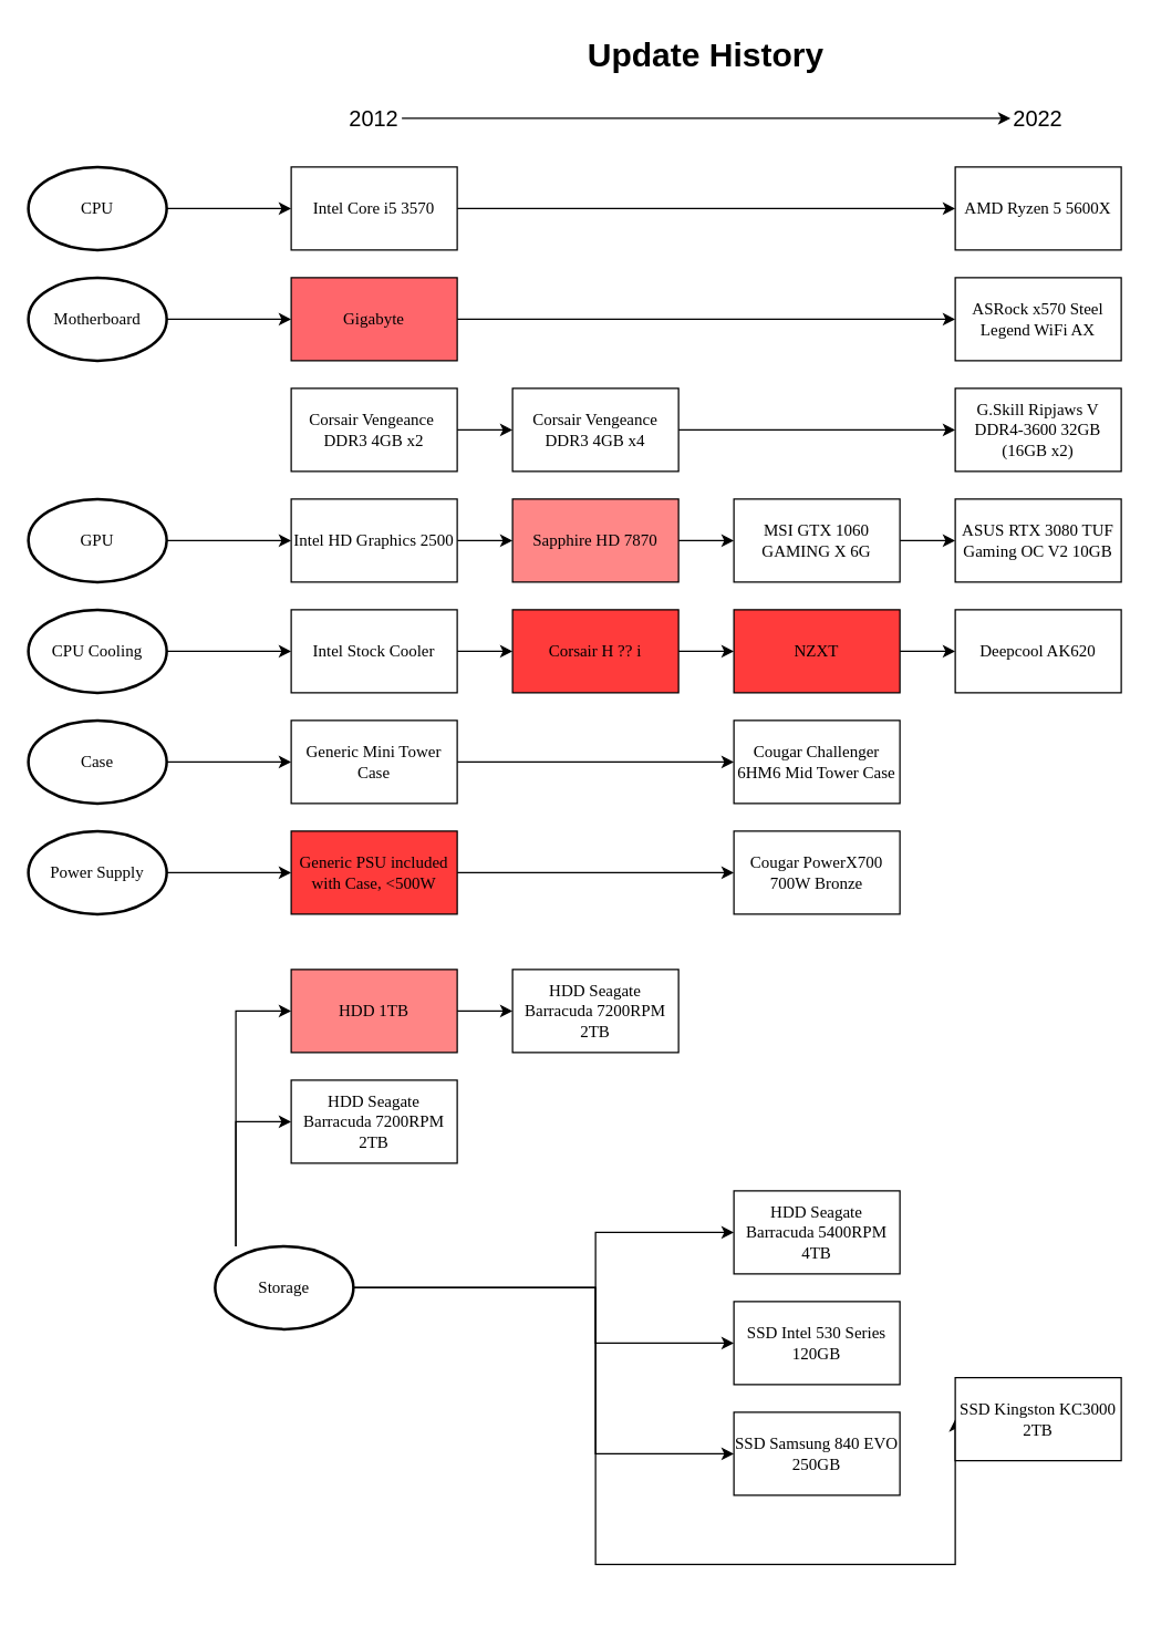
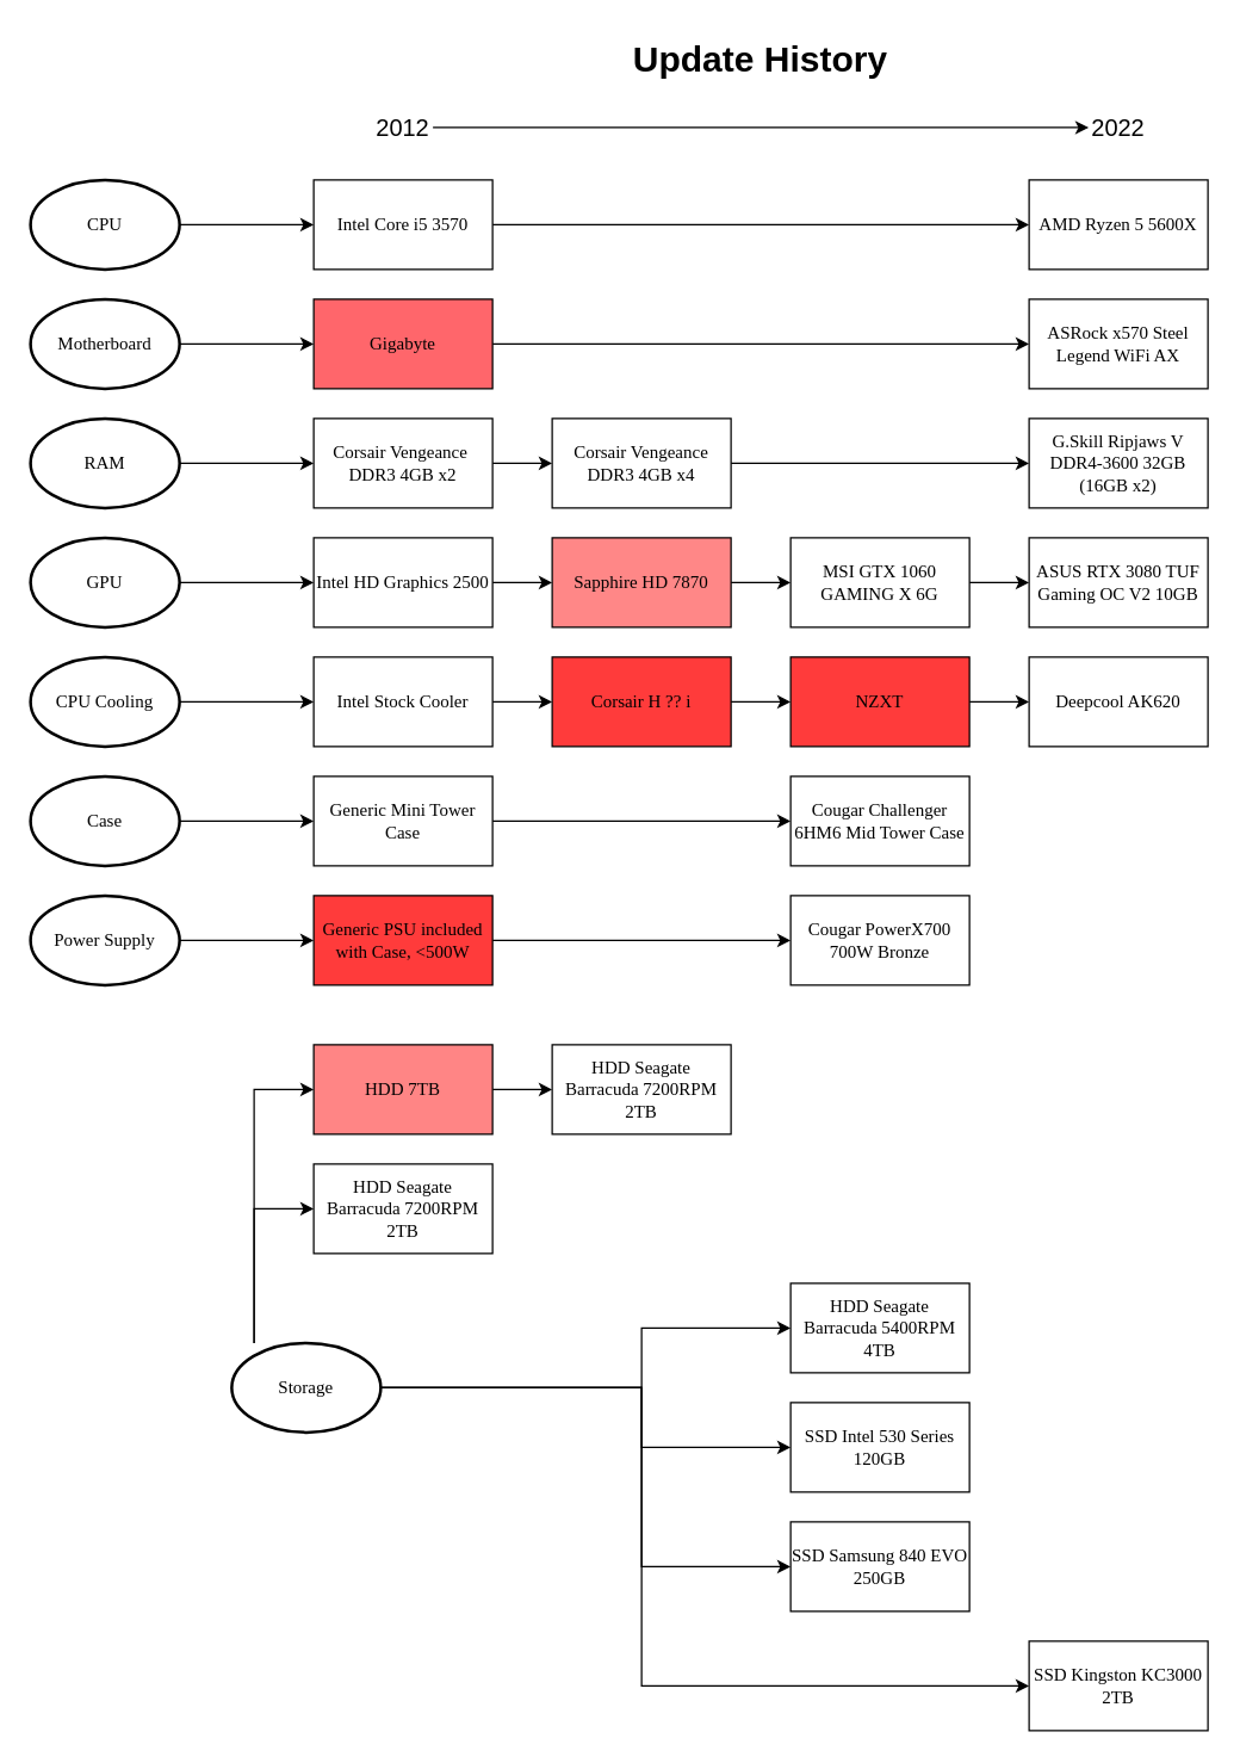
  <mxCell id="0" />
  <mxCell id="1" parent="0" />
  <mxCell id="2" value="CPU" style="strokeWidth=2;html=1;shape=mxgraph.flowchart.start_1;whiteSpace=wrap;fontFamily=Verdana;" vertex="1" parent="1"><mxGeometry x="20" y="120" width="100" height="60" as="geometry" /></mxCell>
  <mxCell id="3" value="" style="edgeStyle=orthogonalEdgeStyle;rounded=0;orthogonalLoop=1;jettySize=auto;html=1;strokeWidth=1;fontFamily=Verdana;" edge="1" parent="1" source="4" target="40"><mxGeometry relative="1" as="geometry" /></mxCell>
  <mxCell id="4" value="Intel Core i5 3570" style="rounded=0;whiteSpace=wrap;html=1;strokeWidth=1;fontFamily=Verdana;" vertex="1" parent="1"><mxGeometry x="210" y="120" width="120" height="60" as="geometry" /></mxCell>
  <mxCell id="5" value="" style="endArrow=classic;html=1;rounded=0;exitX=1;exitY=0.5;exitDx=0;exitDy=0;exitPerimeter=0;entryX=0;entryY=0.5;entryDx=0;entryDy=0;fontFamily=Verdana;" edge="1" parent="1" source="2" target="4"><mxGeometry width="50" height="50" relative="1" as="geometry"><mxPoint x="420" y="360" as="sourcePoint" /><mxPoint x="470" y="310" as="targetPoint" /></mxGeometry></mxCell>
  <mxCell id="6" value="Motherboard" style="strokeWidth=2;html=1;shape=mxgraph.flowchart.start_1;whiteSpace=wrap;fontFamily=Verdana;" vertex="1" parent="1"><mxGeometry x="20" y="200" width="100" height="60" as="geometry" /></mxCell>
  <mxCell id="7" value="" style="edgeStyle=orthogonalEdgeStyle;rounded=0;orthogonalLoop=1;jettySize=auto;html=1;strokeWidth=1;fontFamily=Verdana;" edge="1" parent="1" source="8" target="39"><mxGeometry relative="1" as="geometry" /></mxCell>
  <mxCell id="8" value="Gigabyte" style="rounded=0;whiteSpace=wrap;html=1;strokeWidth=1;fontFamily=Verdana;labelBackgroundColor=none;fillColor=#FF666B;" vertex="1" parent="1"><mxGeometry x="210" y="200" width="120" height="60" as="geometry" /></mxCell>
  <mxCell id="9" value="" style="endArrow=classic;html=1;rounded=0;exitX=1;exitY=0.5;exitDx=0;exitDy=0;exitPerimeter=0;entryX=0;entryY=0.5;entryDx=0;entryDy=0;fontFamily=Verdana;" edge="1" parent="1" source="6" target="8"><mxGeometry width="50" height="50" relative="1" as="geometry"><mxPoint x="420" y="440" as="sourcePoint" /><mxPoint x="470" y="390" as="targetPoint" /></mxGeometry></mxCell>
+ <mxCell id="10" value="RAM" style="strokeWidth=2;html=1;shape=mxgraph.flowchart.start_1;whiteSpace=wrap;fontFamily=Verdana;" vertex="1" parent="1"><mxGeometry x="20" y="280" width="100" height="60" as="geometry" /></mxCell>
  <mxCell id="11" value="" style="edgeStyle=orthogonalEdgeStyle;rounded=0;orthogonalLoop=1;jettySize=auto;html=1;strokeWidth=1;fontFamily=Verdana;" edge="1" parent="1" source="12" target="42"><mxGeometry relative="1" as="geometry" /></mxCell>
  <mxCell id="12" value="Corsair Vengeance&amp;nbsp; DDR3 4GB x2" style="rounded=0;whiteSpace=wrap;html=1;strokeWidth=1;fontFamily=Verdana;" vertex="1" parent="1"><mxGeometry x="210" y="280" width="120" height="60" as="geometry" /></mxCell>
+ <mxCell id="13" value="" style="endArrow=classic;html=1;rounded=0;exitX=1;exitY=0.5;exitDx=0;exitDy=0;exitPerimeter=0;entryX=0;entryY=0.5;entryDx=0;entryDy=0;fontFamily=Verdana;" edge="1" parent="1" source="10" target="12"><mxGeometry width="50" height="50" relative="1" as="geometry"><mxPoint x="420" y="520" as="sourcePoint" /><mxPoint x="470" y="470" as="targetPoint" /></mxGeometry></mxCell>
  <mxCell id="14" value="GPU" style="strokeWidth=2;html=1;shape=mxgraph.flowchart.start_1;whiteSpace=wrap;fontFamily=Verdana;" vertex="1" parent="1"><mxGeometry x="20" y="360" width="100" height="60" as="geometry" /></mxCell>
  <mxCell id="15" value="" style="edgeStyle=orthogonalEdgeStyle;rounded=0;orthogonalLoop=1;jettySize=auto;html=1;exitX=1;exitY=0.5;exitDx=0;exitDy=0;strokeWidth=1;fontFamily=Verdana;" edge="1" parent="1" source="59" target="45"><mxGeometry relative="1" as="geometry"><mxPoint x="580" y="390" as="sourcePoint" /></mxGeometry></mxCell>
  <mxCell id="16" style="edgeStyle=orthogonalEdgeStyle;rounded=0;orthogonalLoop=1;jettySize=auto;html=1;entryX=0;entryY=0.5;entryDx=0;entryDy=0;strokeWidth=1;fontFamily=Verdana;" edge="1" parent="1" source="17" target="59"><mxGeometry relative="1" as="geometry" /></mxCell>
  <mxCell id="17" value="Intel HD Graphics 2500" style="rounded=0;whiteSpace=wrap;html=1;strokeWidth=1;fontFamily=Verdana;" vertex="1" parent="1"><mxGeometry x="210" y="360" width="120" height="60" as="geometry" /></mxCell>
  <mxCell id="18" value="" style="endArrow=classic;html=1;rounded=0;exitX=1;exitY=0.5;exitDx=0;exitDy=0;exitPerimeter=0;entryX=0;entryY=0.5;entryDx=0;entryDy=0;fontFamily=Verdana;" edge="1" parent="1" source="14" target="17"><mxGeometry width="50" height="50" relative="1" as="geometry"><mxPoint x="420" y="600" as="sourcePoint" /><mxPoint x="470" y="550" as="targetPoint" /></mxGeometry></mxCell>
  <mxCell id="19" style="edgeStyle=orthogonalEdgeStyle;rounded=0;orthogonalLoop=1;jettySize=auto;html=1;entryX=0;entryY=0.5;entryDx=0;entryDy=0;" edge="1" parent="1" source="25" target="60"><mxGeometry relative="1" as="geometry"><Array as="points"><mxPoint x="430" y="930" /><mxPoint x="430" y="890" /></Array></mxGeometry></mxCell>
  <mxCell id="20" style="edgeStyle=orthogonalEdgeStyle;rounded=0;orthogonalLoop=1;jettySize=auto;html=1;entryX=0;entryY=0.5;entryDx=0;entryDy=0;" edge="1" parent="1" source="25" target="57"><mxGeometry relative="1" as="geometry"><Array as="points"><mxPoint x="430" y="930" /><mxPoint x="430" y="970" /></Array></mxGeometry></mxCell>
  <mxCell id="21" style="edgeStyle=orthogonalEdgeStyle;rounded=0;orthogonalLoop=1;jettySize=auto;html=1;entryX=0;entryY=0.5;entryDx=0;entryDy=0;" edge="1" parent="1" source="25" target="56"><mxGeometry relative="1" as="geometry"><Array as="points"><mxPoint x="430" y="930" /><mxPoint x="430" y="1050" /></Array></mxGeometry></mxCell>
  <mxCell id="22" style="edgeStyle=orthogonalEdgeStyle;rounded=0;orthogonalLoop=1;jettySize=auto;html=1;entryX=0;entryY=0.5;entryDx=0;entryDy=0;" edge="1" parent="1" source="25" target="26"><mxGeometry relative="1" as="geometry"><Array as="points"><mxPoint x="170" y="930" /><mxPoint x="170" y="810" /></Array></mxGeometry></mxCell>
  <mxCell id="23" style="edgeStyle=orthogonalEdgeStyle;rounded=0;orthogonalLoop=1;jettySize=auto;html=1;entryX=0;entryY=0.5;entryDx=0;entryDy=0;" edge="1" parent="1" source="25" target="55"><mxGeometry relative="1" as="geometry"><Array as="points"><mxPoint x="170" y="930" /><mxPoint x="170" y="730" /></Array></mxGeometry></mxCell>
  <mxCell id="24" style="edgeStyle=orthogonalEdgeStyle;rounded=0;orthogonalLoop=1;jettySize=auto;html=1;entryX=0;entryY=0.5;entryDx=0;entryDy=0;" edge="1" parent="1" source="25" target="61"><mxGeometry relative="1" as="geometry"><Array as="points"><mxPoint x="430" y="930" /><mxPoint x="430" y="1130" /></Array></mxGeometry></mxCell>
  <mxCell id="25" value="Storage" style="strokeWidth=2;html=1;shape=mxgraph.flowchart.start_1;whiteSpace=wrap;fontFamily=Verdana;" vertex="1" parent="1"><mxGeometry x="155" y="900" width="100" height="60" as="geometry" /></mxCell>
  <mxCell id="26" value="HDD Seagate Barracuda 7200RPM 2TB" style="rounded=0;whiteSpace=wrap;html=1;strokeWidth=1;fontFamily=Verdana;fillColor=#FFFFFF;" vertex="1" parent="1"><mxGeometry x="210" y="780" width="120" height="60" as="geometry" /></mxCell>
  <mxCell id="27" value="Case" style="strokeWidth=2;html=1;shape=mxgraph.flowchart.start_1;whiteSpace=wrap;fontFamily=Verdana;" vertex="1" parent="1"><mxGeometry x="20" y="520" width="100" height="60" as="geometry" /></mxCell>
  <mxCell id="28" value="" style="edgeStyle=orthogonalEdgeStyle;rounded=0;orthogonalLoop=1;jettySize=auto;html=1;strokeWidth=1;fontFamily=Verdana;" edge="1" parent="1" source="29" target="47"><mxGeometry relative="1" as="geometry" /></mxCell>
  <mxCell id="29" value="Generic Mini Tower Case" style="rounded=0;whiteSpace=wrap;html=1;strokeWidth=1;fontFamily=Verdana;" vertex="1" parent="1"><mxGeometry x="210" y="520" width="120" height="60" as="geometry" /></mxCell>
  <mxCell id="30" value="" style="endArrow=classic;html=1;rounded=0;exitX=1;exitY=0.5;exitDx=0;exitDy=0;exitPerimeter=0;entryX=0;entryY=0.5;entryDx=0;entryDy=0;fontFamily=Verdana;" edge="1" parent="1" source="27" target="29"><mxGeometry width="50" height="50" relative="1" as="geometry"><mxPoint x="420" y="760" as="sourcePoint" /><mxPoint x="470" y="710" as="targetPoint" /></mxGeometry></mxCell>
  <mxCell id="31" value="CPU Cooling" style="strokeWidth=2;html=1;shape=mxgraph.flowchart.start_1;whiteSpace=wrap;fontFamily=Verdana;" vertex="1" parent="1"><mxGeometry x="20" y="440" width="100" height="60" as="geometry" /></mxCell>
  <mxCell id="32" value="" style="edgeStyle=orthogonalEdgeStyle;rounded=0;orthogonalLoop=1;jettySize=auto;html=1;strokeWidth=1;fontFamily=Verdana;" edge="1" parent="1" source="33" target="49"><mxGeometry relative="1" as="geometry" /></mxCell>
  <mxCell id="33" value="Intel Stock Cooler" style="rounded=0;whiteSpace=wrap;html=1;strokeWidth=1;fontFamily=Verdana;" vertex="1" parent="1"><mxGeometry x="210" y="440" width="120" height="60" as="geometry" /></mxCell>
  <mxCell id="34" value="" style="endArrow=classic;html=1;rounded=0;exitX=1;exitY=0.5;exitDx=0;exitDy=0;exitPerimeter=0;entryX=0;entryY=0.5;entryDx=0;entryDy=0;fontFamily=Verdana;" edge="1" parent="1" source="31" target="33"><mxGeometry width="50" height="50" relative="1" as="geometry"><mxPoint x="420" y="680" as="sourcePoint" /><mxPoint x="470" y="630" as="targetPoint" /></mxGeometry></mxCell>
  <mxCell id="35" value="Power Supply" style="strokeWidth=2;html=1;shape=mxgraph.flowchart.start_1;whiteSpace=wrap;fontFamily=Verdana;" vertex="1" parent="1"><mxGeometry x="20" y="600" width="100" height="60" as="geometry" /></mxCell>
  <mxCell id="36" value="" style="edgeStyle=orthogonalEdgeStyle;rounded=0;orthogonalLoop=1;jettySize=auto;html=1;strokeWidth=1;fontFamily=Verdana;" edge="1" parent="1" source="37" target="53"><mxGeometry relative="1" as="geometry" /></mxCell>
  <mxCell id="37" value="Generic PSU included with Case, &amp;lt;500W" style="rounded=0;whiteSpace=wrap;html=1;strokeWidth=1;fontFamily=Verdana;fillColor=#FF3B3B;" vertex="1" parent="1"><mxGeometry x="210" y="600" width="120" height="60" as="geometry" /></mxCell>
  <mxCell id="38" value="" style="endArrow=classic;html=1;rounded=0;exitX=1;exitY=0.5;exitDx=0;exitDy=0;exitPerimeter=0;entryX=0;entryY=0.5;entryDx=0;entryDy=0;fontFamily=Verdana;" edge="1" parent="1" source="35" target="37"><mxGeometry width="50" height="50" relative="1" as="geometry"><mxPoint x="420" y="840" as="sourcePoint" /><mxPoint x="470" y="790" as="targetPoint" /></mxGeometry></mxCell>
  <mxCell id="39" value="ASRock x570 Steel Legend WiFi AX" style="rounded=0;whiteSpace=wrap;html=1;strokeWidth=1;fontFamily=Verdana;" vertex="1" parent="1"><mxGeometry x="690" y="200" width="120" height="60" as="geometry" /></mxCell>
  <mxCell id="40" value="AMD Ryzen 5 5600X" style="rounded=0;whiteSpace=wrap;html=1;strokeWidth=1;fontFamily=Verdana;" vertex="1" parent="1"><mxGeometry x="690" y="120" width="120" height="60" as="geometry" /></mxCell>
  <mxCell id="41" value="" style="edgeStyle=orthogonalEdgeStyle;rounded=0;orthogonalLoop=1;jettySize=auto;html=1;strokeWidth=1;fontFamily=Verdana;" edge="1" parent="1" source="42" target="43"><mxGeometry relative="1" as="geometry" /></mxCell>
  <mxCell id="42" value="Corsair Vengeance DDR3 4GB x4" style="rounded=0;whiteSpace=wrap;html=1;strokeWidth=1;fontFamily=Verdana;" vertex="1" parent="1"><mxGeometry x="370" y="280" width="120" height="60" as="geometry" /></mxCell>
  <mxCell id="43" value="G.Skill Ripjaws V DDR4-3600 32GB (16GB x2)" style="rounded=0;whiteSpace=wrap;html=1;strokeWidth=1;fontFamily=Verdana;" vertex="1" parent="1"><mxGeometry x="690" y="280" width="120" height="60" as="geometry" /></mxCell>
  <mxCell id="44" value="" style="edgeStyle=orthogonalEdgeStyle;rounded=0;orthogonalLoop=1;jettySize=auto;html=1;strokeWidth=1;fontFamily=Verdana;" edge="1" parent="1" source="45" target="46"><mxGeometry relative="1" as="geometry" /></mxCell>
  <mxCell id="45" value="MSI GTX 1060 GAMING X 6G" style="rounded=0;whiteSpace=wrap;html=1;strokeWidth=1;fontFamily=Verdana;" vertex="1" parent="1"><mxGeometry x="530" y="360" width="120" height="60" as="geometry" /></mxCell>
  <mxCell id="46" value="ASUS RTX 3080 TUF Gaming OC V2 10GB" style="rounded=0;whiteSpace=wrap;html=1;strokeWidth=1;fontFamily=Verdana;" vertex="1" parent="1"><mxGeometry x="690" y="360" width="120" height="60" as="geometry" /></mxCell>
  <mxCell id="47" value="Cougar Challenger 6HM6 Mid Tower Case" style="rounded=0;whiteSpace=wrap;html=1;strokeWidth=1;fontFamily=Verdana;" vertex="1" parent="1"><mxGeometry x="530" y="520" width="120" height="60" as="geometry" /></mxCell>
  <mxCell id="48" value="" style="edgeStyle=orthogonalEdgeStyle;rounded=0;orthogonalLoop=1;jettySize=auto;html=1;strokeWidth=1;fontFamily=Verdana;" edge="1" parent="1" source="49" target="51"><mxGeometry relative="1" as="geometry" /></mxCell>
  <mxCell id="49" value="Corsair H ?? i" style="rounded=0;whiteSpace=wrap;html=1;strokeWidth=1;fontFamily=Verdana;fillColor=#FF3B3B;" vertex="1" parent="1"><mxGeometry x="370" y="440" width="120" height="60" as="geometry" /></mxCell>
  <mxCell id="50" value="" style="edgeStyle=orthogonalEdgeStyle;rounded=0;orthogonalLoop=1;jettySize=auto;html=1;strokeWidth=1;fontFamily=Verdana;" edge="1" parent="1" source="51" target="52"><mxGeometry relative="1" as="geometry" /></mxCell>
  <mxCell id="51" value="NZXT" style="rounded=0;whiteSpace=wrap;html=1;strokeWidth=1;fontFamily=Verdana;fillColor=#FF3B3B;" vertex="1" parent="1"><mxGeometry x="530" y="440" width="120" height="60" as="geometry" /></mxCell>
  <mxCell id="52" value="Deepcool AK620" style="rounded=0;whiteSpace=wrap;html=1;strokeWidth=1;fontFamily=Verdana;" vertex="1" parent="1"><mxGeometry x="690" y="440" width="120" height="60" as="geometry" /></mxCell>
  <mxCell id="53" value="Cougar PowerX700 700W Bronze" style="rounded=0;whiteSpace=wrap;html=1;strokeWidth=1;fontFamily=Verdana;" vertex="1" parent="1"><mxGeometry x="530" y="600" width="120" height="60" as="geometry" /></mxCell>
  <mxCell id="54" style="edgeStyle=orthogonalEdgeStyle;rounded=0;orthogonalLoop=1;jettySize=auto;html=1;entryX=0;entryY=0.5;entryDx=0;entryDy=0;" edge="1" parent="1" source="55" target="58"><mxGeometry relative="1" as="geometry" /></mxCell>
- <mxCell id="55" value="&lt;div&gt;HDD 1TB&lt;/div&gt;" style="whiteSpace=wrap;html=1;strokeWidth=1;fontFamily=Verdana;fillColor=#FF8585;" vertex="1" parent="1"><mxGeometry x="210" y="700" width="120" height="60" as="geometry" /></mxCell>
+ <mxCell id="55" value="&lt;div&gt;HDD 7TB&lt;/div&gt;" style="whiteSpace=wrap;html=1;strokeWidth=1;fontFamily=Verdana;fillColor=#FF8585;" vertex="1" parent="1"><mxGeometry x="210" y="700" width="120" height="60" as="geometry" /></mxCell>
  <mxCell id="56" value="SSD Samsung 840 EVO 250GB" style="whiteSpace=wrap;html=1;strokeWidth=1;fontFamily=Verdana;" vertex="1" parent="1"><mxGeometry x="530" y="1020" width="120" height="60" as="geometry" /></mxCell>
  <mxCell id="57" value="SSD Intel 530 Series 120GB" style="whiteSpace=wrap;html=1;strokeWidth=1;fontFamily=Verdana;" vertex="1" parent="1"><mxGeometry x="530" y="940" width="120" height="60" as="geometry" /></mxCell>
  <mxCell id="58" value="HDD Seagate Barracuda 7200RPM 2TB" style="whiteSpace=wrap;html=1;strokeWidth=1;fontFamily=Verdana;fillColor=#FFFFFF;" vertex="1" parent="1"><mxGeometry x="370" y="700" width="120" height="60" as="geometry" /></mxCell>
  <mxCell id="59" value="Sapphire HD 7870" style="rounded=0;whiteSpace=wrap;html=1;strokeWidth=1;fontFamily=Verdana;fillColor=#FF8787;" vertex="1" parent="1"><mxGeometry x="370" y="360" width="120" height="60" as="geometry" /></mxCell>
  <mxCell id="60" value="HDD Seagate Barracuda 5400RPM 4TB" style="whiteSpace=wrap;html=1;strokeWidth=1;fontFamily=Verdana;" vertex="1" parent="1"><mxGeometry x="530" y="860" width="120" height="60" as="geometry" /></mxCell>
- <mxCell id="61" value="&lt;div&gt;SSD Kingston KC3000 2TB&lt;/div&gt;" style="whiteSpace=wrap;html=1;strokeWidth=1;fontFamily=Verdana;" vertex="1" parent="1"><mxGeometry x="690" y="995" width="120" height="60" as="geometry" /></mxCell>
+ <mxCell id="61" value="&lt;div&gt;SSD Kingston KC3000 2TB&lt;/div&gt;" style="whiteSpace=wrap;html=1;strokeWidth=1;fontFamily=Verdana;" vertex="1" parent="1"><mxGeometry x="690" y="1100" width="120" height="60" as="geometry" /></mxCell>
  <mxCell id="62" value="&lt;h1&gt;Update History&lt;/h1&gt;" style="text;html=1;strokeColor=none;fillColor=none;spacing=5;spacingTop=-20;whiteSpace=wrap;overflow=hidden;rounded=0;align=center;" vertex="1" parent="1"><mxGeometry x="250" y="20" width="520" height="40" as="geometry" /></mxCell>
  <mxCell id="63" value="&lt;font style=&quot;font-size: 16px;&quot;&gt;2012&lt;/font&gt;" style="text;html=1;strokeColor=none;fillColor=none;align=center;verticalAlign=middle;whiteSpace=wrap;rounded=0;" vertex="1" parent="1"><mxGeometry x="210" y="70" width="120" height="30" as="geometry" /></mxCell>
  <mxCell id="64" value="&lt;div style=&quot;font-size: 16px;&quot;&gt;&lt;font style=&quot;font-size: 16px;&quot;&gt;2022&lt;/font&gt;&lt;/div&gt;" style="text;html=1;strokeColor=none;fillColor=none;align=center;verticalAlign=middle;whiteSpace=wrap;rounded=0;" vertex="1" parent="1"><mxGeometry x="690" y="70" width="120" height="30" as="geometry" /></mxCell>
  <mxCell id="65" value="" style="endArrow=classic;html=1;rounded=0;" edge="1" parent="1"><mxGeometry width="50" height="50" relative="1" as="geometry"><mxPoint x="290" y="84.88" as="sourcePoint" /><mxPoint x="730" y="84.88" as="targetPoint" /></mxGeometry></mxCell>
